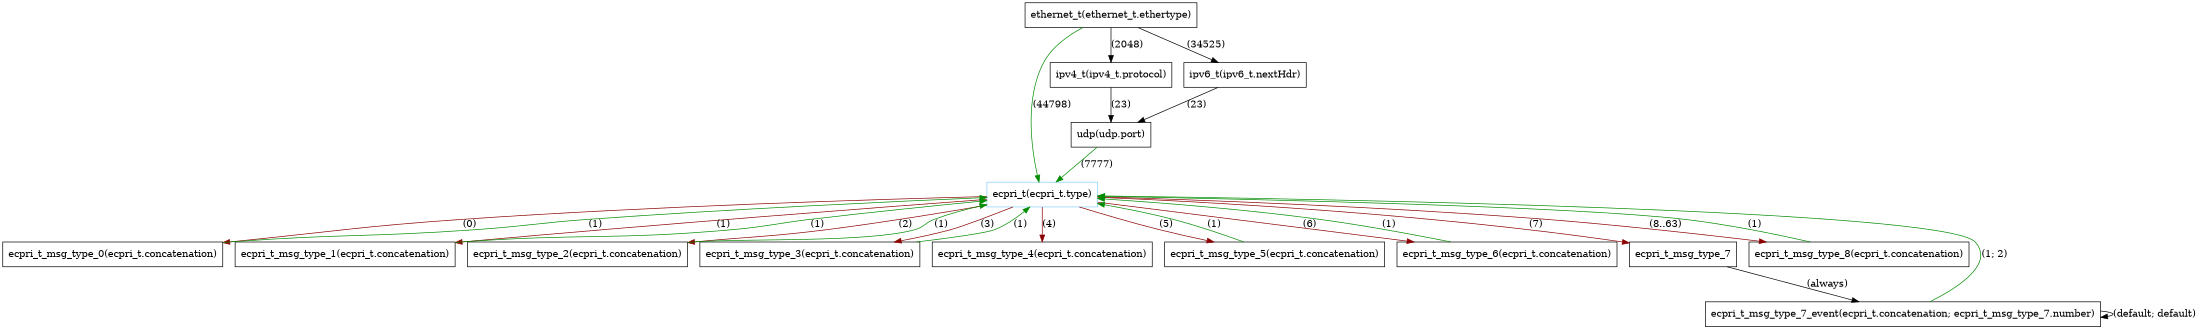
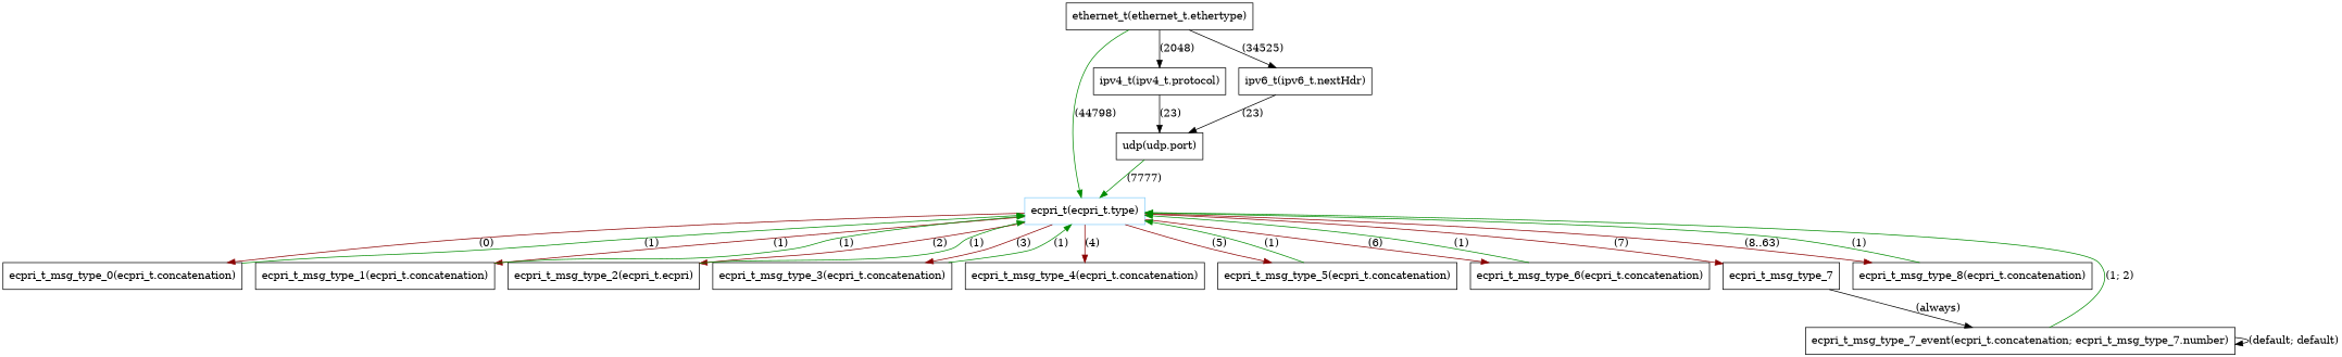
  digraph {
    node [shape=rectangle]
    edge [color=green4 shape=rectangle]
    n1 [color=lightskyblue label="ecpri_t(ecpri_t.type)"]
    n2 [label="ecpri_t_msg_type_0(ecpri_t.concatenation)"]
    n3 [label="ecpri_t_msg_type_1(ecpri_t.concatenation)"]
-   n4 [label="ecpri_t_msg_type_2(ecpri_t.concatenation)"]
+   n4 [label="ecpri_t_msg_type_2(ecpri_t.ecpri)"]
    n5 [label="ecpri_t_msg_type_3(ecpri_t.concatenation)"]
    n6 [label="ecpri_t_msg_type_4(ecpri_t.concatenation)"]
    n7 [label="ecpri_t_msg_type_5(ecpri_t.concatenation)"]
    n8 [label="ecpri_t_msg_type_6(ecpri_t.concatenation)"]
    n9 [label=ecpri_t_msg_type_7]
    n10 [label="ecpri_t_msg_type_8(ecpri_t.concatenation)"]
    n11 [label="ecpri_t_msg_type_7_event(ecpri_t.concatenation; ecpri_t_msg_type_7.number)"]
    n12 [label="ethernet_t(ethernet_t.ethertype)"]
    n13 [label="ipv4_t(ipv4_t.protocol)"]
    n14 [label="ipv6_t(ipv6_t.nextHdr)"]
    n15 [label="udp(udp.port)"]
    n1 -> n2 [color=red4 label="(0)"]
    n1 -> n3 [color=red4 label="(1)"]
    n1 -> n4 [color=red4 label="(2)"]
    n1 -> n5 [color=red4 label="(3)"]
    n1 -> n6 [color=red4 label="(4)"]
    n1 -> n7 [color=red4 label="(5)"]
    n1 -> n8 [color=red4 label="(6)"]
    n1 -> n9 [color=red4 label="(7)"]
    n1 -> n10 [color=red4 label="(8..63)"]
    n2 -> n1 [label="(1)"]
    n3 -> n1 [label="(1)"]
    n4 -> n1 [label="(1)"]
    n5 -> n1 [label="(1)"]
    n7 -> n1 [label="(1)"]
    n8 -> n1 [label="(1)"]
    n9 -> n11 [label="(always)" color=""]
    n10 -> n1 [label="(1)"]
    n11 -> n1 [label="(1; 2)"]
    n11 -> n11 [label="(default; default)" color=""]
    n12 -> n1 [label="(44798)"]
    n12 -> n13 [label="(2048)" color=""]
    n12 -> n14 [label="(34525)" color=""]
    n13 -> n15 [label="(23)" color=""]
    n14 -> n15 [label="(23)" color=""]
    n15 -> n1 [label="(7777)"]
  }
